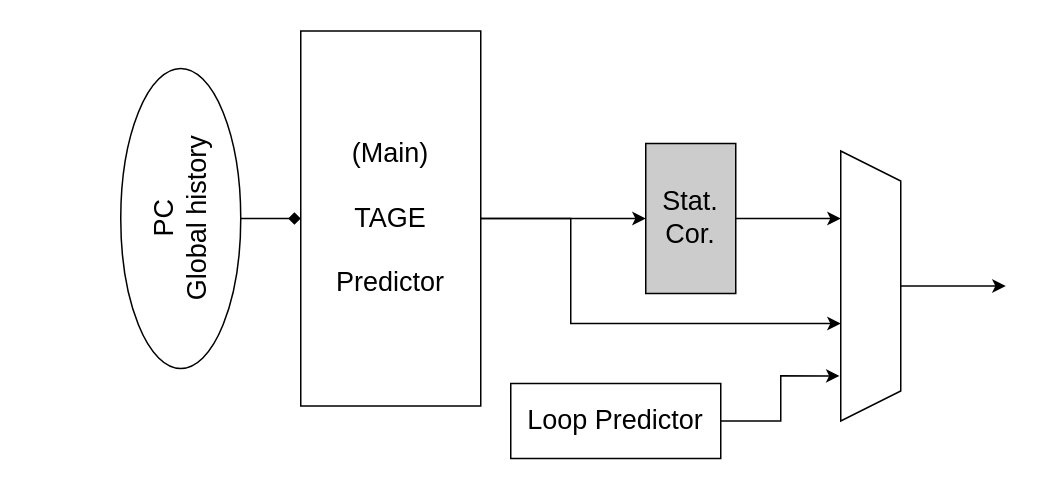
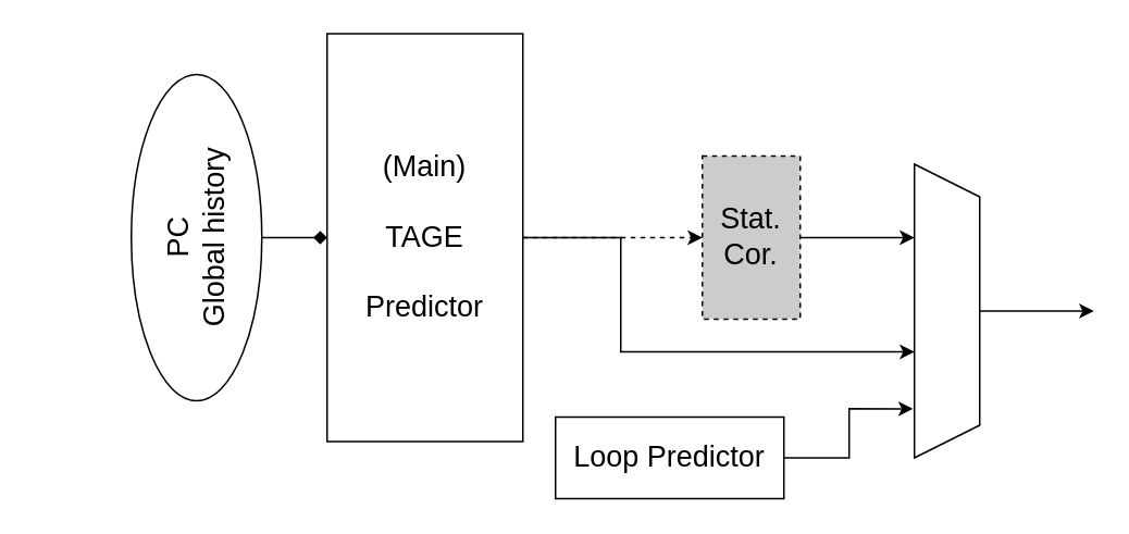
  <mxCell id="0" />
  <mxCell id="1" parent="0" />
  <mxCell id="2" style="edgeStyle=orthogonalEdgeStyle;rounded=0;orthogonalLoop=1;jettySize=auto;html=1;exitX=0.5;exitY=1;exitDx=0;exitDy=0;fontSize=18;endArrow=diamond;" edge="1" parent="1" source="3" target="6"><mxGeometry relative="1" as="geometry" /></mxCell>
  <mxCell id="3" value="PC&lt;br style=&quot;font-size: 18px;&quot;&gt;Global history" style="ellipse;whiteSpace=wrap;html=1;fontSize=18;rotation=-90;" vertex="1" parent="1"><mxGeometry x="20" y="105" width="200" height="80" as="geometry" /></mxCell>
- <mxCell id="4" style="edgeStyle=orthogonalEdgeStyle;rounded=0;orthogonalLoop=1;jettySize=auto;html=1;exitX=1;exitY=0.5;exitDx=0;exitDy=0;entryX=0;entryY=0.5;entryDx=0;entryDy=0;fontSize=18;" edge="1" parent="1" source="6" target="10"><mxGeometry relative="1" as="geometry" /></mxCell>
+ <mxCell id="4" style="edgeStyle=orthogonalEdgeStyle;rounded=0;orthogonalLoop=1;jettySize=auto;html=1;exitX=1;exitY=0.5;exitDx=0;exitDy=0;entryX=0;entryY=0.5;entryDx=0;entryDy=0;fontSize=18;dashed=1;" edge="1" parent="1" source="6" target="10"><mxGeometry relative="1" as="geometry" /></mxCell>
  <mxCell id="5" style="edgeStyle=orthogonalEdgeStyle;rounded=0;orthogonalLoop=1;jettySize=auto;html=1;exitX=1;exitY=0.5;exitDx=0;exitDy=0;entryX=0.639;entryY=1;entryDx=0;entryDy=0;entryPerimeter=0;fontSize=18;" edge="1" parent="1" source="6" target="8"><mxGeometry relative="1" as="geometry"><Array as="points"><mxPoint x="380" y="145" /><mxPoint x="380" y="215" /></Array></mxGeometry></mxCell>
  <mxCell id="6" value="(Main)&lt;br&gt;&lt;br&gt;TAGE&lt;br&gt;&lt;br&gt;Predictor" style="rounded=0;whiteSpace=wrap;html=1;fontSize=18;" vertex="1" parent="1"><mxGeometry x="200" y="20" width="120" height="250" as="geometry" /></mxCell>
  <mxCell id="7" style="edgeStyle=orthogonalEdgeStyle;rounded=0;orthogonalLoop=1;jettySize=auto;html=1;exitX=0.5;exitY=0;exitDx=0;exitDy=0;fontSize=18;" edge="1" parent="1" source="8"><mxGeometry relative="1" as="geometry"><mxPoint x="670" y="190" as="targetPoint" /></mxGeometry></mxCell>
  <mxCell id="8" value="" style="shape=trapezoid;perimeter=trapezoidPerimeter;whiteSpace=wrap;html=1;fixedSize=1;fontSize=18;rotation=90;" vertex="1" parent="1"><mxGeometry x="490" y="170" width="180" height="40" as="geometry" /></mxCell>
  <mxCell id="9" style="edgeStyle=orthogonalEdgeStyle;rounded=0;orthogonalLoop=1;jettySize=auto;html=1;exitX=1;exitY=0.5;exitDx=0;exitDy=0;entryX=0.25;entryY=1;entryDx=0;entryDy=0;fontSize=18;" edge="1" parent="1" source="10" target="8"><mxGeometry relative="1" as="geometry" /></mxCell>
- <mxCell id="10" value="Stat. Cor." style="rounded=0;whiteSpace=wrap;html=1;fontSize=18;fillColor=#CCCCCC;" vertex="1" parent="1"><mxGeometry x="430" y="95" width="60" height="100" as="geometry" /></mxCell>
+ <mxCell id="10" value="Stat. Cor." style="rounded=0;whiteSpace=wrap;html=1;fontSize=18;fillColor=#CCCCCC;dashed=1;" vertex="1" parent="1"><mxGeometry x="430" y="95" width="60" height="100" as="geometry" /></mxCell>
  <mxCell id="11" style="edgeStyle=orthogonalEdgeStyle;rounded=0;orthogonalLoop=1;jettySize=auto;html=1;exitX=1;exitY=0.5;exitDx=0;exitDy=0;entryX=0.833;entryY=1.02;entryDx=0;entryDy=0;entryPerimeter=0;fontSize=18;" edge="1" parent="1" source="12" target="8"><mxGeometry relative="1" as="geometry" /></mxCell>
  <mxCell id="12" value="Loop Predictor" style="rounded=0;whiteSpace=wrap;html=1;fontSize=18;" vertex="1" parent="1"><mxGeometry x="340" y="255" width="140" height="50" as="geometry" /></mxCell>
